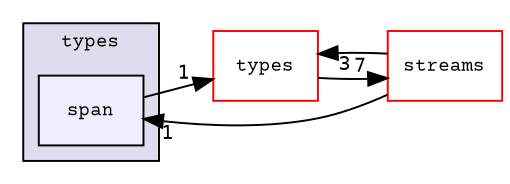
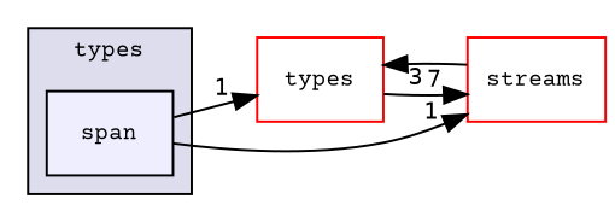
  digraph {
    compound=true
    fontname="Courier Prime"
    rankdir=LR
    node [fillcolor=white fontname="Courier Prime" fontsize=10 shape=box style=filled color=red]
    edge [fontname="Courier Prime" headlabel=1 labeldistance=1.5 labelfontname=Helvetica labelfontsize=10]
    n1 [fillcolor="#eeeeff" label=span pencolor=black color=""]
    n2 [label=types]
    n3 [label=streams]
    subgraph cluster_1 {
      bgcolor="#ddddee"
      fontsize=10
      label=types
      pencolor=black
      n1
    }
    n1 -> n2
-   n3 -> n1
+   n1 -> n3
    n2 -> n3 [headlabel=7]
    n3 -> n2 [headlabel=3]
  }
